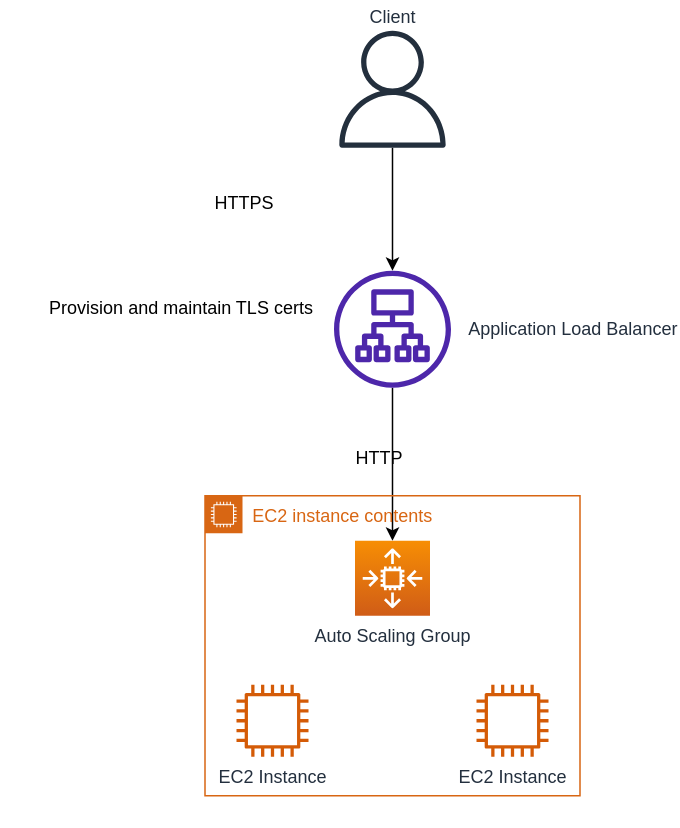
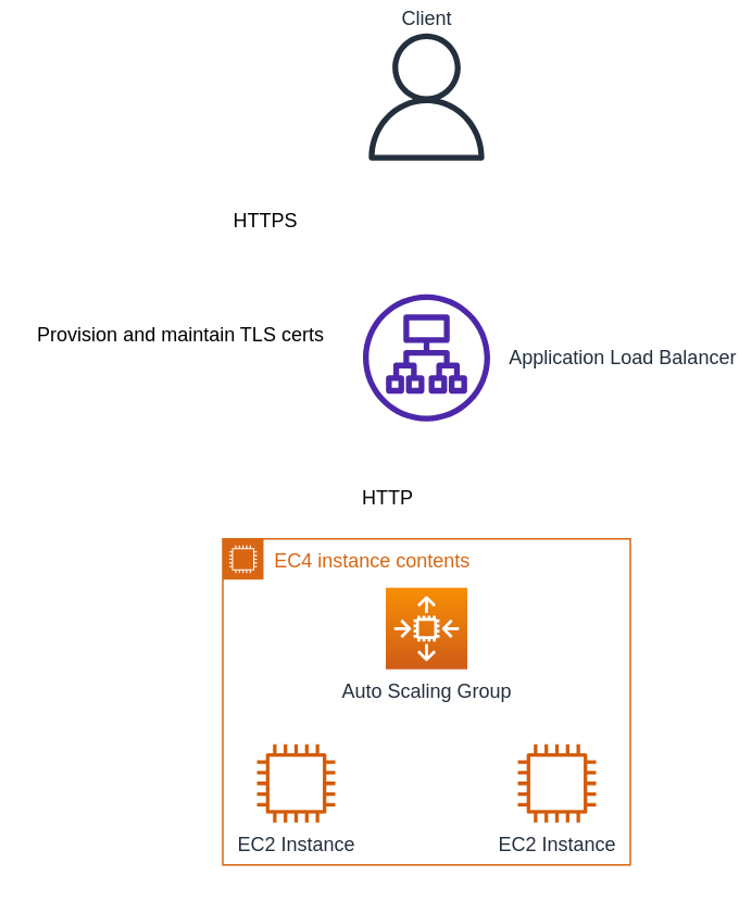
  <mxCell id="0" />
  <mxCell id="1" parent="0" />
- <mxCell id="2" style="edgeStyle=orthogonalEdgeStyle;rounded=0;orthogonalLoop=1;jettySize=auto;html=1;" edge="1" parent="1" source="3" target="5"><mxGeometry relative="1" as="geometry" /></mxCell>
  <mxCell id="3" value="Client" style="sketch=0;outlineConnect=0;fontColor=#232F3E;gradientColor=none;fillColor=#232F3D;strokeColor=none;dashed=0;verticalLabelPosition=top;verticalAlign=bottom;align=center;html=1;fontSize=12;fontStyle=0;aspect=fixed;pointerEvents=1;shape=mxgraph.aws4.user;labelPosition=center;" vertex="1" parent="1"><mxGeometry x="222" y="20" width="78" height="78" as="geometry" /></mxCell>
- <mxCell id="4" style="edgeStyle=orthogonalEdgeStyle;rounded=0;orthogonalLoop=1;jettySize=auto;html=1;" edge="1" parent="1" source="5" target="9"><mxGeometry relative="1" as="geometry" /></mxCell>
  <mxCell id="5" value="Application Load Balancer" style="sketch=0;outlineConnect=0;fontColor=#232F3E;gradientColor=none;fillColor=#4D27AA;strokeColor=none;dashed=0;verticalLabelPosition=middle;verticalAlign=middle;align=left;html=1;fontSize=12;fontStyle=0;aspect=fixed;pointerEvents=1;shape=mxgraph.aws4.application_load_balancer;labelPosition=right;spacingLeft=10;" vertex="1" parent="1"><mxGeometry x="222" y="180" width="78" height="78" as="geometry" /></mxCell>
- <mxCell id="6" value="EC2 instance contents" style="points=[[0,0],[0.25,0],[0.5,0],[0.75,0],[1,0],[1,0.25],[1,0.5],[1,0.75],[1,1],[0.75,1],[0.5,1],[0.25,1],[0,1],[0,0.75],[0,0.5],[0,0.25]];outlineConnect=0;gradientColor=none;html=1;whiteSpace=wrap;fontSize=12;fontStyle=0;container=1;pointerEvents=0;collapsible=0;recursiveResize=0;shape=mxgraph.aws4.group;grIcon=mxgraph.aws4.group_ec2_instance_contents;strokeColor=#D86613;fillColor=none;verticalAlign=top;align=left;spacingLeft=30;fontColor=#D86613;dashed=0;" vertex="1" parent="1"><mxGeometry x="136" y="330" width="250" height="200" as="geometry" /></mxCell>
+ <mxCell id="6" value="EC4 instance contents" style="points=[[0,0],[0.25,0],[0.5,0],[0.75,0],[1,0],[1,0.25],[1,0.5],[1,0.75],[1,1],[0.75,1],[0.5,1],[0.25,1],[0,1],[0,0.75],[0,0.5],[0,0.25]];outlineConnect=0;gradientColor=none;html=1;whiteSpace=wrap;fontSize=12;fontStyle=0;container=1;pointerEvents=0;collapsible=0;recursiveResize=0;shape=mxgraph.aws4.group;grIcon=mxgraph.aws4.group_ec2_instance_contents;strokeColor=#D86613;fillColor=none;verticalAlign=top;align=left;spacingLeft=30;fontColor=#D86613;dashed=0;" vertex="1" parent="1"><mxGeometry x="136" y="330" width="250" height="200" as="geometry" /></mxCell>
  <mxCell id="7" value="EC2 Instance" style="sketch=0;outlineConnect=0;fontColor=#232F3E;gradientColor=none;fillColor=#D45B07;strokeColor=none;dashed=0;verticalLabelPosition=bottom;verticalAlign=top;align=center;html=1;fontSize=12;fontStyle=0;aspect=fixed;pointerEvents=1;shape=mxgraph.aws4.instance2;" vertex="1" parent="6"><mxGeometry x="181" y="126" width="48" height="48" as="geometry" /></mxCell>
  <mxCell id="8" value="EC2 Instance" style="sketch=0;outlineConnect=0;fontColor=#232F3E;gradientColor=none;fillColor=#D45B07;strokeColor=none;dashed=0;verticalLabelPosition=bottom;verticalAlign=top;align=center;html=1;fontSize=12;fontStyle=0;aspect=fixed;pointerEvents=1;shape=mxgraph.aws4.instance2;" vertex="1" parent="6"><mxGeometry x="21" y="126" width="48" height="48" as="geometry" /></mxCell>
  <mxCell id="9" value="Auto Scaling Group" style="sketch=0;points=[[0,0,0],[0.25,0,0],[0.5,0,0],[0.75,0,0],[1,0,0],[0,1,0],[0.25,1,0],[0.5,1,0],[0.75,1,0],[1,1,0],[0,0.25,0],[0,0.5,0],[0,0.75,0],[1,0.25,0],[1,0.5,0],[1,0.75,0]];outlineConnect=0;fontColor=#232F3E;gradientColor=#F78E04;gradientDirection=north;fillColor=#D05C17;strokeColor=#ffffff;dashed=0;verticalLabelPosition=bottom;verticalAlign=top;align=center;html=1;fontSize=12;fontStyle=0;aspect=fixed;shape=mxgraph.aws4.resourceIcon;resIcon=mxgraph.aws4.auto_scaling2;" vertex="1" parent="6"><mxGeometry x="100" y="30" width="50" height="50" as="geometry" /></mxCell>
  <mxCell id="10" value="HTTPS" style="text;html=1;align=center;verticalAlign=middle;resizable=0;points=[];autosize=1;strokeColor=none;fillColor=none;" vertex="1" parent="1"><mxGeometry x="132" y="120" width="60" height="30" as="geometry" /></mxCell>
- <mxCell id="11" value="Provision and maintain TLS certs" style="text;html=1;align=center;verticalAlign=middle;resizable=0;points=[];autosize=1;strokeColor=none;fillColor=none;" vertex="1" parent="1"><mxGeometry x="20" y="190" width="200" height="30" as="geometry" /></mxCell>
- <mxCell id="12" value="HTTP" style="text;html=1;align=center;verticalAlign=middle;resizable=0;points=[];autosize=1;strokeColor=none;fillColor=none;" vertex="1" parent="1"><mxGeometry x="227" y="290" width="50" height="30" as="geometry" /></mxCell>
+ <mxCell id="11" value="Provision and maintain TLS certs" style="text;html=1;align=center;verticalAlign=middle;resizable=0;points=[];autosize=1;strokeColor=none;fillColor=none;" vertex="1" parent="1"><mxGeometry x="10" y="190" width="200" height="30" as="geometry" /></mxCell>
+ <mxCell id="12" value="HTTP" style="text;html=1;align=center;verticalAlign=middle;resizable=0;points=[];autosize=1;strokeColor=none;fillColor=none;" vertex="1" parent="1"><mxGeometry x="212" y="290" width="50" height="30" as="geometry" /></mxCell>
